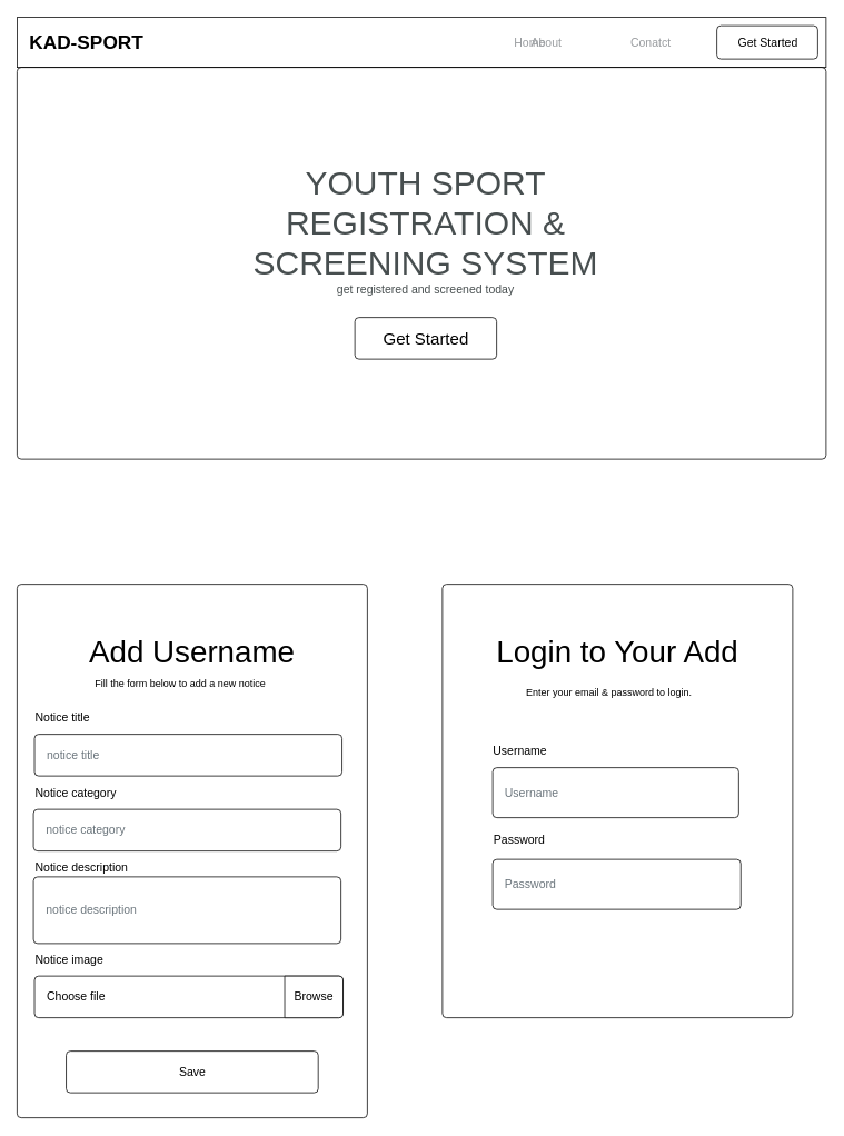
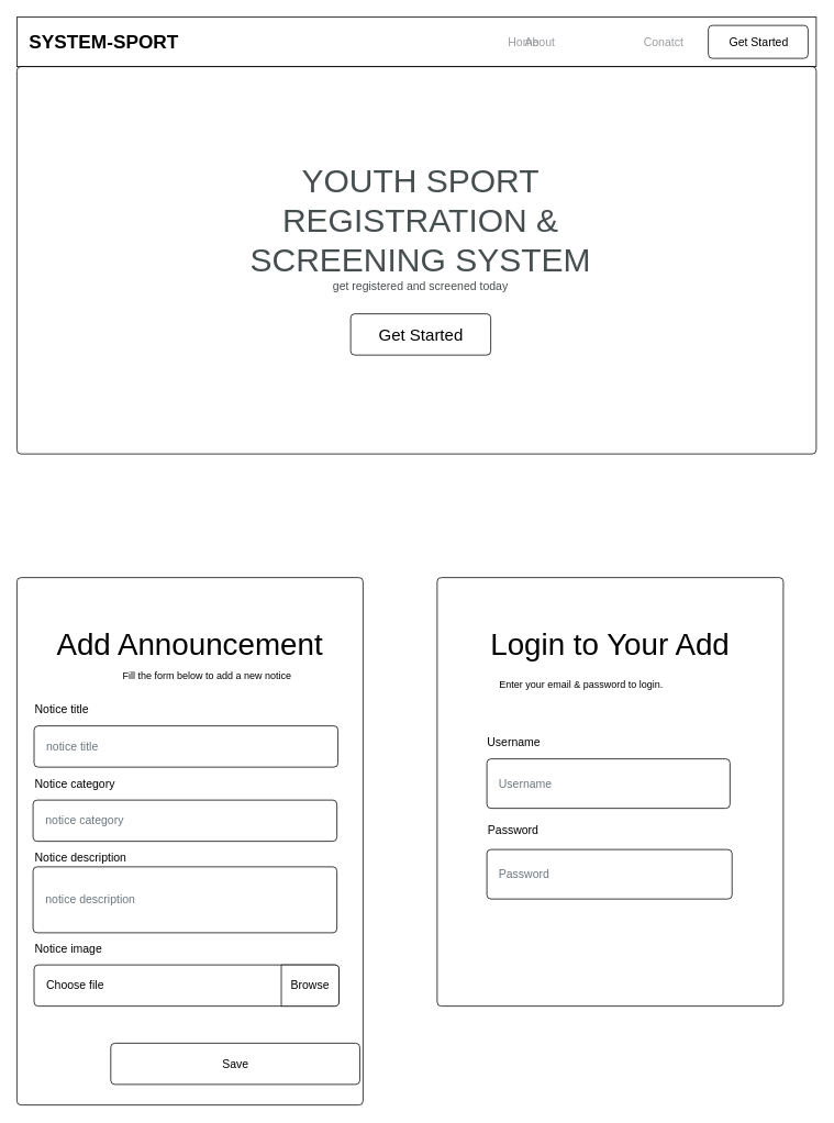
  <mxCell id="0" style=";html=1;" />
  <mxCell id="1" style=";html=1;" parent="0" />
- <mxCell id="2" value="&lt;span style=&quot;font-size: 37px&quot;&gt;Add Username&lt;/span&gt;" style="html=1;shadow=0;dashed=0;shape=mxgraph.bootstrap.rrect;rSize=5;html=1;whiteSpace=wrap;align=center;spacing=15;fontSize=14;verticalAlign=top;spacingTop=40;fillColor=none;" parent="1" vertex="1"><mxGeometry x="20" y="700" width="420" height="640" as="geometry" /></mxCell>
+ <mxCell id="2" value="&lt;span style=&quot;font-size: 37px&quot;&gt;Add Announcement&lt;/span&gt;" style="html=1;shadow=0;dashed=0;shape=mxgraph.bootstrap.rrect;rSize=5;html=1;whiteSpace=wrap;align=center;spacing=15;fontSize=14;verticalAlign=top;spacingTop=40;fillColor=none;" parent="1" vertex="1"><mxGeometry x="20" y="700" width="420" height="640" as="geometry" /></mxCell>
  <mxCell id="3" value="" style="html=1;shadow=0;dashed=0;shape=mxgraph.bootstrap.rrect;rSize=5;html=1;whiteSpace=wrap;align=center;spacing=15;fontSize=14;verticalAlign=top;spacingTop=40;fillColor=none;" parent="1" vertex="1"><mxGeometry x="20" y="80" width="970" height="470" as="geometry" /></mxCell>
- <mxCell id="4" value="&lt;span style=&quot;font-size: 23px&quot;&gt;&lt;b&gt;KAD-SPORT&lt;/b&gt;&lt;/span&gt;" style="html=1;shadow=0;dashed=0;fontSize=16;align=left;spacing=15;fillColor=none;" parent="1" vertex="1"><mxGeometry x="20" y="20" width="970" height="60" as="geometry" /></mxCell>
+ <mxCell id="4" value="&lt;span style=&quot;font-size: 23px&quot;&gt;&lt;b&gt;SYSTEM-SPORT&lt;/b&gt;&lt;/span&gt;" style="html=1;shadow=0;dashed=0;fontSize=16;align=left;spacing=15;fillColor=none;" parent="1" vertex="1"><mxGeometry x="20" y="20" width="970" height="60" as="geometry" /></mxCell>
  <mxCell id="5" value="Home" style="fillColor=none;strokeColor=none;fontSize=14;fontColor=#9A9DA0;align=center;" parent="4" vertex="1"><mxGeometry width="70" height="40" relative="1" as="geometry"><mxPoint x="580" y="10" as="offset" /></mxGeometry></mxCell>
  <mxCell id="6" value="Get Started" style="html=1;shadow=0;dashed=0;shape=mxgraph.bootstrap.rrect;rSize=5;fontSize=14;fillColor=none;" parent="4" vertex="1"><mxGeometry x="1" width="121" height="40" relative="1" as="geometry"><mxPoint x="-131" y="10" as="offset" /></mxGeometry></mxCell>
  <mxCell id="7" value="About" style="fillColor=none;strokeColor=none;fontSize=14;fontColor=#9A9DA0;align=center;" parent="4" vertex="1"><mxGeometry x="600" y="10" width="70" height="40" as="geometry" /></mxCell>
- <mxCell id="8" value="Conatct" style="fillColor=none;strokeColor=none;fontSize=14;fontColor=#9A9DA0;align=center;" parent="4" vertex="1"><mxGeometry x="725" y="10" width="70" height="40" as="geometry" /></mxCell>
+ <mxCell id="8" value="Conatct" style="fillColor=none;strokeColor=none;fontSize=14;fontColor=#9A9DA0;align=center;" parent="4" vertex="1"><mxGeometry x="750" y="10" width="70" height="40" as="geometry" /></mxCell>
  <mxCell id="9" value="&lt;br&gt;&lt;br&gt;&lt;div&gt;&lt;font color=&quot;#474e4f&quot; face=&quot;helvetica&quot;&gt;&lt;span style=&quot;font-size: 40px&quot;&gt;YOUTH SPORT REGISTRATION &amp;amp; SCREENING SYSTEM&lt;/span&gt;&lt;/font&gt;&lt;/div&gt;&lt;div&gt;&lt;span style=&quot;color: rgb(71 , 78 , 79) ; font-family: &amp;#34;helvetica&amp;#34; ; font-size: 14px&quot;&gt;get registered and screened today&lt;/span&gt;&lt;br&gt;&lt;/div&gt;" style="text;html=1;align=center;verticalAlign=middle;whiteSpace=wrap;rounded=0;" parent="1" vertex="1"><mxGeometry x="250" y="180" width="520" height="160" as="geometry" /></mxCell>
  <mxCell id="10" value="&lt;font style=&quot;font-size: 20px&quot; color=&quot;#000000&quot;&gt;Get Started&lt;/font&gt;" style="html=1;shadow=0;dashed=0;shape=mxgraph.bootstrap.rrect;rSize=5;fontSize=14;fontColor=#1CA5B8;fillColor=none;" parent="1" vertex="1"><mxGeometry x="425" y="380" width="170" height="50" as="geometry" /></mxCell>
  <mxCell id="11" value="notice title" style="html=1;shadow=0;dashed=0;shape=mxgraph.bootstrap.rrect;rSize=5;fillColor=none;align=left;spacing=15;fontSize=14;fontColor=#6C767D;" parent="1" vertex="1"><mxGeometry x="40.87" y="880" width="368.75" height="50" as="geometry" /></mxCell>
  <mxCell id="12" value="notice category" style="html=1;shadow=0;dashed=0;shape=mxgraph.bootstrap.rrect;rSize=5;fillColor=none;align=left;spacing=15;fontSize=14;fontColor=#6C767D;" parent="1" vertex="1"><mxGeometry x="39.62" y="970" width="368.75" height="50" as="geometry" /></mxCell>
- <mxCell id="13" value="Save" style="html=1;shadow=0;dashed=0;shape=mxgraph.bootstrap.rrect;rSize=5;align=center;fontSize=14;fillColor=none;" parent="1" vertex="1"><mxGeometry x="78.91" y="1260" width="302.19" height="50" as="geometry" /></mxCell>
+ <mxCell id="13" value="Save" style="html=1;shadow=0;dashed=0;shape=mxgraph.bootstrap.rrect;rSize=5;align=center;fontSize=14;fillColor=none;" parent="1" vertex="1"><mxGeometry x="133.91" y="1265" width="302.19" height="50" as="geometry" /></mxCell>
  <mxCell id="14" value="&lt;font style=&quot;font-size: 14px&quot;&gt;Notice title&lt;/font&gt;" style="text;html=1;strokeColor=none;fillColor=none;align=left;verticalAlign=middle;whiteSpace=wrap;rounded=0;" parent="1" vertex="1"><mxGeometry x="39.62" y="850" width="108.75" height="20" as="geometry" /></mxCell>
  <mxCell id="15" value="&lt;span style=&quot;font-size: 14px&quot;&gt;Notice category&lt;/span&gt;" style="text;html=1;strokeColor=none;fillColor=none;align=left;verticalAlign=middle;whiteSpace=wrap;rounded=0;" parent="1" vertex="1"><mxGeometry x="39.62" y="940" width="108.75" height="20" as="geometry" /></mxCell>
- <mxCell id="16" value="Fill the form below to add a new notice" style="text;align=center;verticalAlign=middle;rounded=0;whiteSpace=wrap;html=1;" parent="1" vertex="1"><mxGeometry x="45.63" y="810" width="340" height="20" as="geometry" /></mxCell>
+ <mxCell id="16" value="Fill the form below to add a new notice" style="text;align=center;verticalAlign=middle;rounded=0;whiteSpace=wrap;html=1;" parent="1" vertex="1"><mxGeometry x="80.63" y="810" width="340" height="20" as="geometry" /></mxCell>
  <mxCell id="17" value="&lt;span style=&quot;font-size: 37px&quot;&gt;Login to Your Add&lt;/span&gt;&lt;br&gt;&lt;div style=&quot;text-align: left ; font-size: 17px&quot;&gt;&lt;br&gt;&lt;/div&gt;" style="html=1;shadow=0;dashed=0;shape=mxgraph.bootstrap.rrect;rSize=5;html=1;whiteSpace=wrap;align=center;spacing=15;fontSize=14;verticalAlign=top;spacingTop=40;fillColor=none;" parent="1" vertex="1"><mxGeometry x="530" y="700" width="420" height="520" as="geometry" /></mxCell>
  <mxCell id="18" value="Username" style="html=1;shadow=0;dashed=0;shape=mxgraph.bootstrap.rrect;rSize=5;fillColor=none;align=left;spacing=15;fontSize=14;fontColor=#6C767D;" parent="1" vertex="1"><mxGeometry x="590.31" y="920" width="295" height="60" as="geometry" /></mxCell>
  <mxCell id="19" value="Password" style="html=1;shadow=0;dashed=0;shape=mxgraph.bootstrap.rrect;rSize=5;fillColor=none;align=left;spacing=15;fontSize=14;fontColor=#6C767D;" parent="1" vertex="1"><mxGeometry x="590.31" y="1030" width="297.5" height="60" as="geometry" /></mxCell>
  <mxCell id="20" value="&lt;font style=&quot;font-size: 14px&quot;&gt;Username&lt;/font&gt;" style="text;html=1;strokeColor=none;fillColor=none;align=left;verticalAlign=middle;whiteSpace=wrap;rounded=0;" parent="1" vertex="1"><mxGeometry x="589.06" y="890" width="108.75" height="20" as="geometry" /></mxCell>
  <mxCell id="21" value="&lt;font style=&quot;font-size: 14px&quot;&gt;Password&lt;/font&gt;" style="text;html=1;strokeColor=none;fillColor=none;align=center;verticalAlign=middle;whiteSpace=wrap;rounded=0;" parent="1" vertex="1"><mxGeometry x="567.81" y="997" width="108.75" height="20" as="geometry" /></mxCell>
- <mxCell id="22" value="Enter your email &amp;amp; password to login." style="text;align=center;verticalAlign=middle;rounded=0;whiteSpace=wrap;html=1;" parent="1" vertex="1"><mxGeometry x="560" y="820" width="340" height="20" as="geometry" /></mxCell>
+ <mxCell id="22" value="Enter your email &amp;amp; password to login." style="text;align=center;verticalAlign=middle;rounded=0;whiteSpace=wrap;html=1;" parent="1" vertex="1"><mxGeometry x="535" y="820" width="340" height="20" as="geometry" /></mxCell>
  <mxCell id="23" value="notice description" style="html=1;shadow=0;dashed=0;shape=mxgraph.bootstrap.rrect;rSize=5;fillColor=none;align=left;spacing=15;fontSize=14;fontColor=#6C767D;" parent="1" vertex="1"><mxGeometry x="39.62" y="1051" width="368.75" height="80" as="geometry" /></mxCell>
  <mxCell id="24" value="&lt;span style=&quot;font-size: 14px&quot;&gt;Notice description&lt;/span&gt;" style="text;html=1;strokeColor=none;fillColor=none;align=left;verticalAlign=middle;whiteSpace=wrap;rounded=0;" parent="1" vertex="1"><mxGeometry x="40.38" y="1030" width="128.37" height="20" as="geometry" /></mxCell>
  <mxCell id="25" value="Choose file" style="html=1;shadow=0;dashed=0;shape=mxgraph.bootstrap.rrect;rSize=5;html=1;whiteSpace=wrap;align=left;spacingLeft=0;spacing=15;fontSize=14;fillColor=none;" parent="1" vertex="1"><mxGeometry x="40.87" y="1170" width="370" height="50" as="geometry" /></mxCell>
  <mxCell id="26" value="Browse" style="html=1;shadow=0;dashed=0;shape=mxgraph.bootstrap.rightButton;rSize=5;perimeter=none;whiteSpace=wrap;resizeHeight=1;fontSize=14;" parent="25" vertex="1"><mxGeometry x="1" width="70" height="50" relative="1" as="geometry"><mxPoint x="-70" as="offset" /></mxGeometry></mxCell>
  <mxCell id="27" value="&lt;span style=&quot;font-size: 14px&quot;&gt;Notice image&lt;/span&gt;" style="text;html=1;strokeColor=none;fillColor=none;align=left;verticalAlign=middle;whiteSpace=wrap;rounded=0;" parent="1" vertex="1"><mxGeometry x="39.62" y="1140" width="108.75" height="20" as="geometry" /></mxCell>
